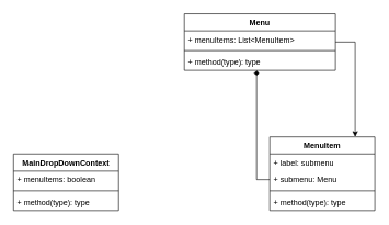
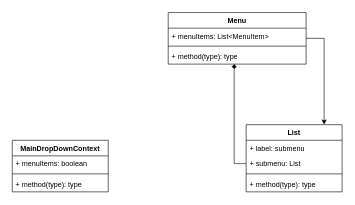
  <mxCell id="0" />
  <mxCell id="1" parent="0" />
  <mxCell id="2" style="edgeStyle=orthogonalEdgeStyle;rounded=0;orthogonalLoop=1;jettySize=auto;html=1;" edge="1" parent="1" source="4" target="7"><mxGeometry relative="1" as="geometry"><Array as="points"><mxPoint x="540" y="63" /></Array></mxGeometry></mxCell>
  <mxCell id="3" value="Menu" style="swimlane;fontStyle=1;align=center;verticalAlign=top;childLayout=stackLayout;horizontal=1;startSize=26;horizontalStack=0;resizeParent=1;resizeParentMax=0;resizeLast=0;collapsible=1;marginBottom=0;" vertex="1" parent="1"><mxGeometry x="280" y="20" width="230" height="86" as="geometry" /></mxCell>
  <mxCell id="4" value="+ menuItems: List&lt;MenuItem&gt;" style="text;strokeColor=none;fillColor=none;align=left;verticalAlign=top;spacingLeft=4;spacingRight=4;overflow=hidden;rotatable=0;points=[[0,0.5],[1,0.5]];portConstraint=eastwest;" vertex="1" parent="3"><mxGeometry y="26" width="230" height="26" as="geometry" /></mxCell>
  <mxCell id="5" value="" style="line;strokeWidth=1;fillColor=none;align=left;verticalAlign=middle;spacingTop=-1;spacingLeft=3;spacingRight=3;rotatable=0;labelPosition=right;points=[];portConstraint=eastwest;strokeColor=inherit;" vertex="1" parent="3"><mxGeometry y="52" width="230" height="8" as="geometry" /></mxCell>
  <mxCell id="6" value="+ method(type): type" style="text;strokeColor=none;fillColor=none;align=left;verticalAlign=top;spacingLeft=4;spacingRight=4;overflow=hidden;rotatable=0;points=[[0,0.5],[1,0.5]];portConstraint=eastwest;" vertex="1" parent="3"><mxGeometry y="60" width="230" height="26" as="geometry" /></mxCell>
- <mxCell id="7" value="MenuItem" style="swimlane;fontStyle=1;align=center;verticalAlign=top;childLayout=stackLayout;horizontal=1;startSize=26;horizontalStack=0;resizeParent=1;resizeParentMax=0;resizeLast=0;collapsible=1;marginBottom=0;" vertex="1" parent="1"><mxGeometry x="410" y="207" width="160" height="112" as="geometry" /></mxCell>
+ <mxCell id="7" value="List" style="swimlane;fontStyle=1;align=center;verticalAlign=top;childLayout=stackLayout;horizontal=1;startSize=26;horizontalStack=0;resizeParent=1;resizeParentMax=0;resizeLast=0;collapsible=1;marginBottom=0;" vertex="1" parent="1"><mxGeometry x="410" y="207" width="160" height="112" as="geometry" /></mxCell>
  <mxCell id="8" value="+ label: submenu" style="text;strokeColor=none;fillColor=none;align=left;verticalAlign=top;spacingLeft=4;spacingRight=4;overflow=hidden;rotatable=0;points=[[0,0.5],[1,0.5]];portConstraint=eastwest;" vertex="1" parent="7"><mxGeometry y="26" width="160" height="26" as="geometry" /></mxCell>
- <mxCell id="9" value="+ submenu: Menu" style="text;strokeColor=none;fillColor=none;align=left;verticalAlign=top;spacingLeft=4;spacingRight=4;overflow=hidden;rotatable=0;points=[[0,0.5],[1,0.5]];portConstraint=eastwest;" vertex="1" parent="7"><mxGeometry y="52" width="160" height="26" as="geometry" /></mxCell>
+ <mxCell id="9" value="+ submenu: List" style="text;strokeColor=none;fillColor=none;align=left;verticalAlign=top;spacingLeft=4;spacingRight=4;overflow=hidden;rotatable=0;points=[[0,0.5],[1,0.5]];portConstraint=eastwest;" vertex="1" parent="7"><mxGeometry y="52" width="160" height="26" as="geometry" /></mxCell>
  <mxCell id="10" value="" style="line;strokeWidth=1;fillColor=none;align=left;verticalAlign=middle;spacingTop=-1;spacingLeft=3;spacingRight=3;rotatable=0;labelPosition=right;points=[];portConstraint=eastwest;strokeColor=inherit;" vertex="1" parent="7"><mxGeometry y="78" width="160" height="8" as="geometry" /></mxCell>
  <mxCell id="11" value="+ method(type): type" style="text;strokeColor=none;fillColor=none;align=left;verticalAlign=top;spacingLeft=4;spacingRight=4;overflow=hidden;rotatable=0;points=[[0,0.5],[1,0.5]];portConstraint=eastwest;" vertex="1" parent="7"><mxGeometry y="86" width="160" height="26" as="geometry" /></mxCell>
  <mxCell id="12" value="MainDropDownContext" style="swimlane;fontStyle=1;align=center;verticalAlign=top;childLayout=stackLayout;horizontal=1;startSize=26;horizontalStack=0;resizeParent=1;resizeParentMax=0;resizeLast=0;collapsible=1;marginBottom=0;" vertex="1" parent="1"><mxGeometry x="20" y="233" width="160" height="86" as="geometry" /></mxCell>
  <mxCell id="13" value="+ menuItems: boolean" style="text;strokeColor=none;fillColor=none;align=left;verticalAlign=top;spacingLeft=4;spacingRight=4;overflow=hidden;rotatable=0;points=[[0,0.5],[1,0.5]];portConstraint=eastwest;" vertex="1" parent="12"><mxGeometry y="26" width="160" height="26" as="geometry" /></mxCell>
  <mxCell id="14" value="" style="line;strokeWidth=1;fillColor=none;align=left;verticalAlign=middle;spacingTop=-1;spacingLeft=3;spacingRight=3;rotatable=0;labelPosition=right;points=[];portConstraint=eastwest;strokeColor=inherit;" vertex="1" parent="12"><mxGeometry y="52" width="160" height="8" as="geometry" /></mxCell>
  <mxCell id="15" value="+ method(type): type" style="text;strokeColor=none;fillColor=none;align=left;verticalAlign=top;spacingLeft=4;spacingRight=4;overflow=hidden;rotatable=0;points=[[0,0.5],[1,0.5]];portConstraint=eastwest;" vertex="1" parent="12"><mxGeometry y="60" width="160" height="26" as="geometry" /></mxCell>
  <mxCell id="16" style="edgeStyle=orthogonalEdgeStyle;rounded=0;orthogonalLoop=1;jettySize=auto;html=1;endArrow=diamond;" edge="1" parent="1" source="9" target="3"><mxGeometry relative="1" as="geometry"><Array as="points"><mxPoint x="390" y="272" /></Array></mxGeometry></mxCell>
